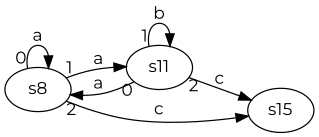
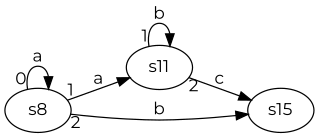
  digraph {
    fontname=Montserrat
    rankdir=LR
    node [fontname=Montserrat]
    edge [fontname=Montserrat taillabel=0]
    s8
    s11
    s15
    s8 -> s8 [label=a]
    s8 -> s11 [label=a taillabel=1]
-   s8 -> s15 [label=c taillabel=2]
-   s11 -> s8 [label=a]
+   s8 -> s15 [label=b taillabel=2]
    s11 -> s11 [label=b taillabel=1]
    s11 -> s15 [label=c taillabel=2]
  }
